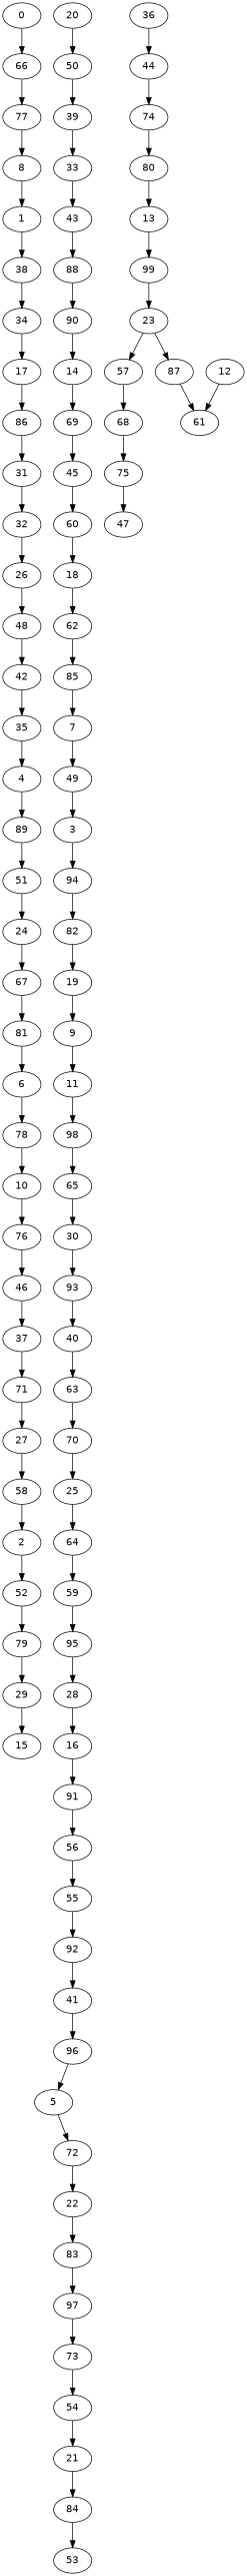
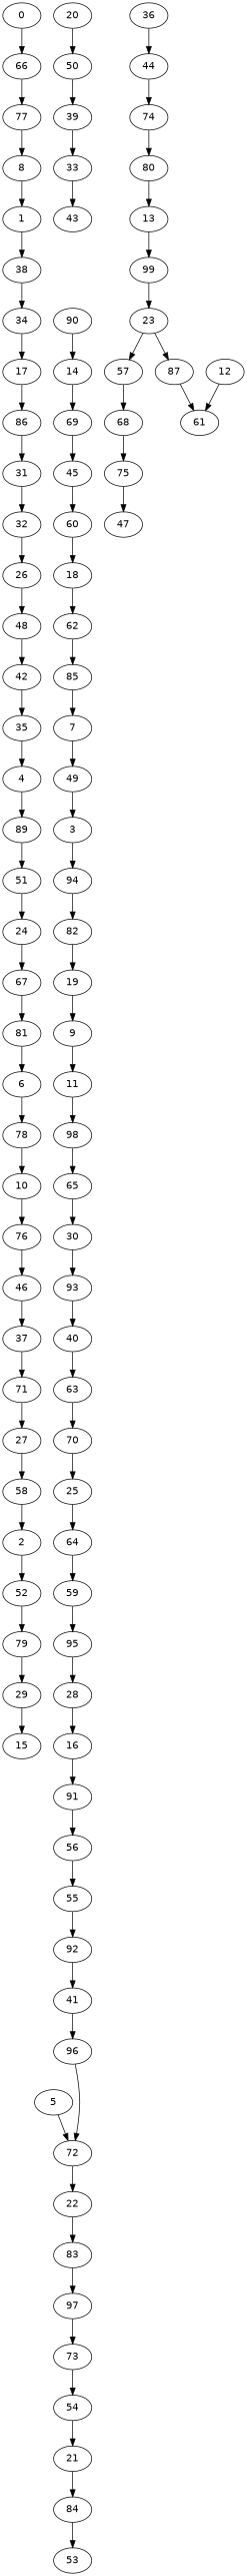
  digraph {
    fontname="DejaVu Sans"
    node [fontname="DejaVu Sans"]
    edge [fontname="DejaVu Sans"]
    0
    66
    77
    8
    1
    38
    34
    17
    86
    31
    32
    26
    48
    42
    35
    4
    89
    51
    24
    67
    81
    6
    78
    10
    76
    46
    37
    71
    27
    58
    2
    52
    79
    29
    15
    20
    50
    39
    33
    43
-   88
    90
    14
    69
    45
    60
    18
    62
    85
    7
    49
    3
    94
    82
    19
    9
    11
    98
    65
    30
    93
    40
    63
    70
    25
    64
    59
    95
    28
    16
    91
    56
    55
    92
    41
    96
    5
    72
    22
    83
    97
    73
    54
    21
    84
    53
    36
    44
    74
    80
    13
    99
    23
    57
    87
    68
    61
    75
    47
    12
    0 -> 66
    66 -> 77
    77 -> 8
    8 -> 1
    1 -> 38
    38 -> 34
    34 -> 17
    17 -> 86
    86 -> 31
    31 -> 32
    32 -> 26
    26 -> 48
    48 -> 42
    42 -> 35
    35 -> 4
    4 -> 89
    89 -> 51
    51 -> 24
    24 -> 67
    67 -> 81
    81 -> 6
    6 -> 78
    78 -> 10
    10 -> 76
    76 -> 46
    46 -> 37
    37 -> 71
    71 -> 27
    27 -> 58
    58 -> 2
    2 -> 52
    52 -> 79
    79 -> 29
    29 -> 15
    20 -> 50
    50 -> 39
    39 -> 33
    33 -> 43
-   43 -> 88
-   88 -> 90
    90 -> 14
    14 -> 69
    69 -> 45
    45 -> 60
    60 -> 18
    18 -> 62
    62 -> 85
    85 -> 7
    7 -> 49
    49 -> 3
    3 -> 94
    94 -> 82
    82 -> 19
    19 -> 9
    9 -> 11
    11 -> 98
    98 -> 65
    65 -> 30
    30 -> 93
    93 -> 40
    40 -> 63
    63 -> 70
    70 -> 25
    25 -> 64
    64 -> 59
    59 -> 95
    95 -> 28
    28 -> 16
    16 -> 91
    91 -> 56
    56 -> 55
    55 -> 92
    92 -> 41
    41 -> 96
-   96 -> 5
+   96 -> 72
    5 -> 72
    72 -> 22
    22 -> 83
    83 -> 97
    97 -> 73
    73 -> 54
    54 -> 21
    21 -> 84
    84 -> 53
    36 -> 44
    44 -> 74
    74 -> 80
    80 -> 13
    13 -> 99
    99 -> 23
    23 -> 57
    23 -> 87
    57 -> 68
    87 -> 61
    68 -> 75
    75 -> 47
    12 -> 61
  }
